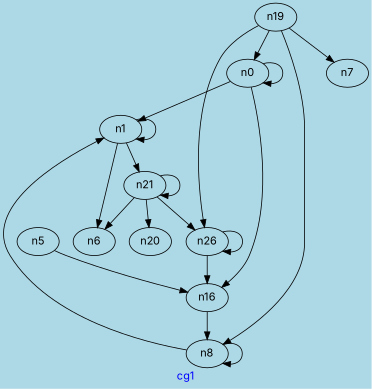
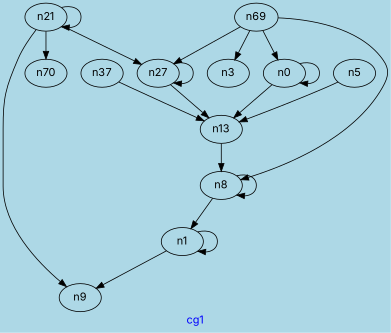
  digraph {
    bgcolor=lightblue
    fontcolor=blue
    fontname=Inter
    label=cg1
    node [fontname=Inter]
    edge [fontname=Inter]
    n0
    n1
-   n16
+   n16 [label=n13]
    n21
-   n9 [label=n6]
+   n9
    n8
-   n27 [label=n26]
-   n20
+   n27
+   n20 [label=n70]
    n2 [label=n5]
-   n19
-   n7
+   n19 [label=n69]
+   n7 [label=n3]
+   n37
    n0 -> n0
-   n0 -> n1
    n0 -> n16
    n1 -> n1
-   n1 -> n21
    n1 -> n9
    n16 -> n8
    n21 -> n21
    n21 -> n9
    n21 -> n27
    n21 -> n20
    n8 -> n1
    n8 -> n8
    n27 -> n16
    n27 -> n27
    n2 -> n16
    n19 -> n0
    n19 -> n8
    n19 -> n27
    n19 -> n7
+   n37 -> n16
  }
